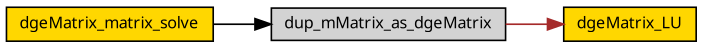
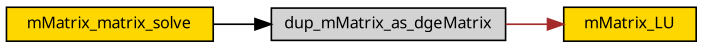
  digraph {
    rankdir=LR
    node [color=black fillcolor=gold fontname="FreeSans.ttf" fontsize=10 shape=record style=filled]
    edge [fontname="FreeSans.ttf" fontsize=10 labelfontname="FreeSans.ttf" labelfontsize=10 style=solid]
-   n1 [fontcolor=black height=0.2 label=dgeMatrix_matrix_solve width=0.4]
+   n1 [fontcolor=black height=0.2 label=mMatrix_matrix_solve width=0.4]
    n2 [fillcolor=lightgrey height=0.2 label=dup_mMatrix_as_dgeMatrix width=0.4]
-   n3 [height=0.2 label=dgeMatrix_LU width=0.4]
+   n3 [height=0.2 label=mMatrix_LU width=0.4]
    n1 -> n2 [color=black]
    n2 -> n3 [color=brown]
  }
